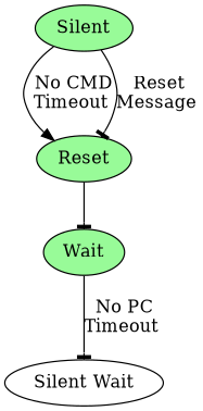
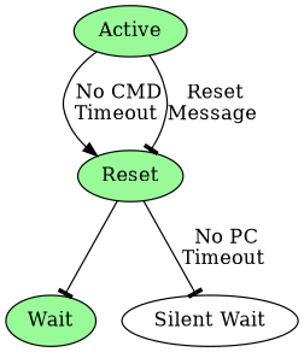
  digraph {
    node [color=black fillcolor=palegreen shape=ellipse style=filled]
    edge [arrowhead=tee]
    n1 [label=Reset]
    n2 [label=Wait]
    n3 [fillcolor=white label="Silent Wait"]
-   n4 [label=Silent]
+   n4 [label=Active]
    subgraph sub_1 {
      n1
      n2
      n3
      n4
    }
    n1 -> n2
-   n2 -> n3 [label=" No PC\nTimeout"]
+   n1 -> n3 [label=" No PC\nTimeout"]
    n4 -> n1 [arrowhead=normal label=" No CMD\nTimeout"]
    n4 -> n1 [label=" Reset\nMessage"]
  }
